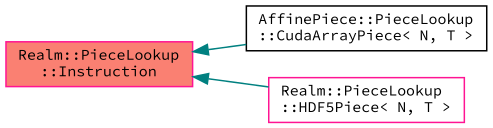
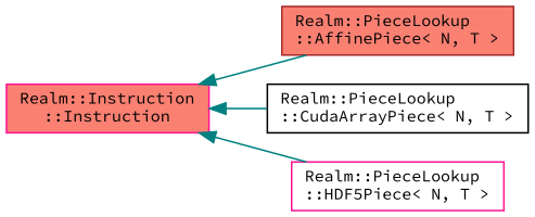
  digraph {
    fontname="Source Code Pro"
    rankdir=LR
    node [color=deeppink fillcolor=salmon fontname="Source Code Pro" fontsize=10 shape=box style=filled]
    edge [color=teal dir=back fontname="Source Code Pro" fontsize=10 labelfontname=Helvetica labelfontsize=10 style=solid]
-   n1 [fontcolor=black height=0.2 label="Realm::PieceLookup\l::Instruction" width=0.4]
-   n3 [color=black fillcolor=white height=0.2 label="AffinePiece::PieceLookup\l::CudaArrayPiece\< N, T \>" width=0.4]
+   n1 [fontcolor=black height=0.2 label="Realm::Instruction\l::Instruction" width=0.4]
+   n2 [color=brown height=0.2 label="Realm::PieceLookup\l::AffinePiece\< N, T \>" width=0.4]
+   n3 [color=black fillcolor=white height=0.2 label="Realm::PieceLookup\l::CudaArrayPiece\< N, T \>" width=0.4]
    n4 [fillcolor=white height=0.2 label="Realm::PieceLookup\l::HDF5Piece\< N, T \>" width=0.4]
+   n1 -> n2
    n1 -> n3
    n1 -> n4
  }
